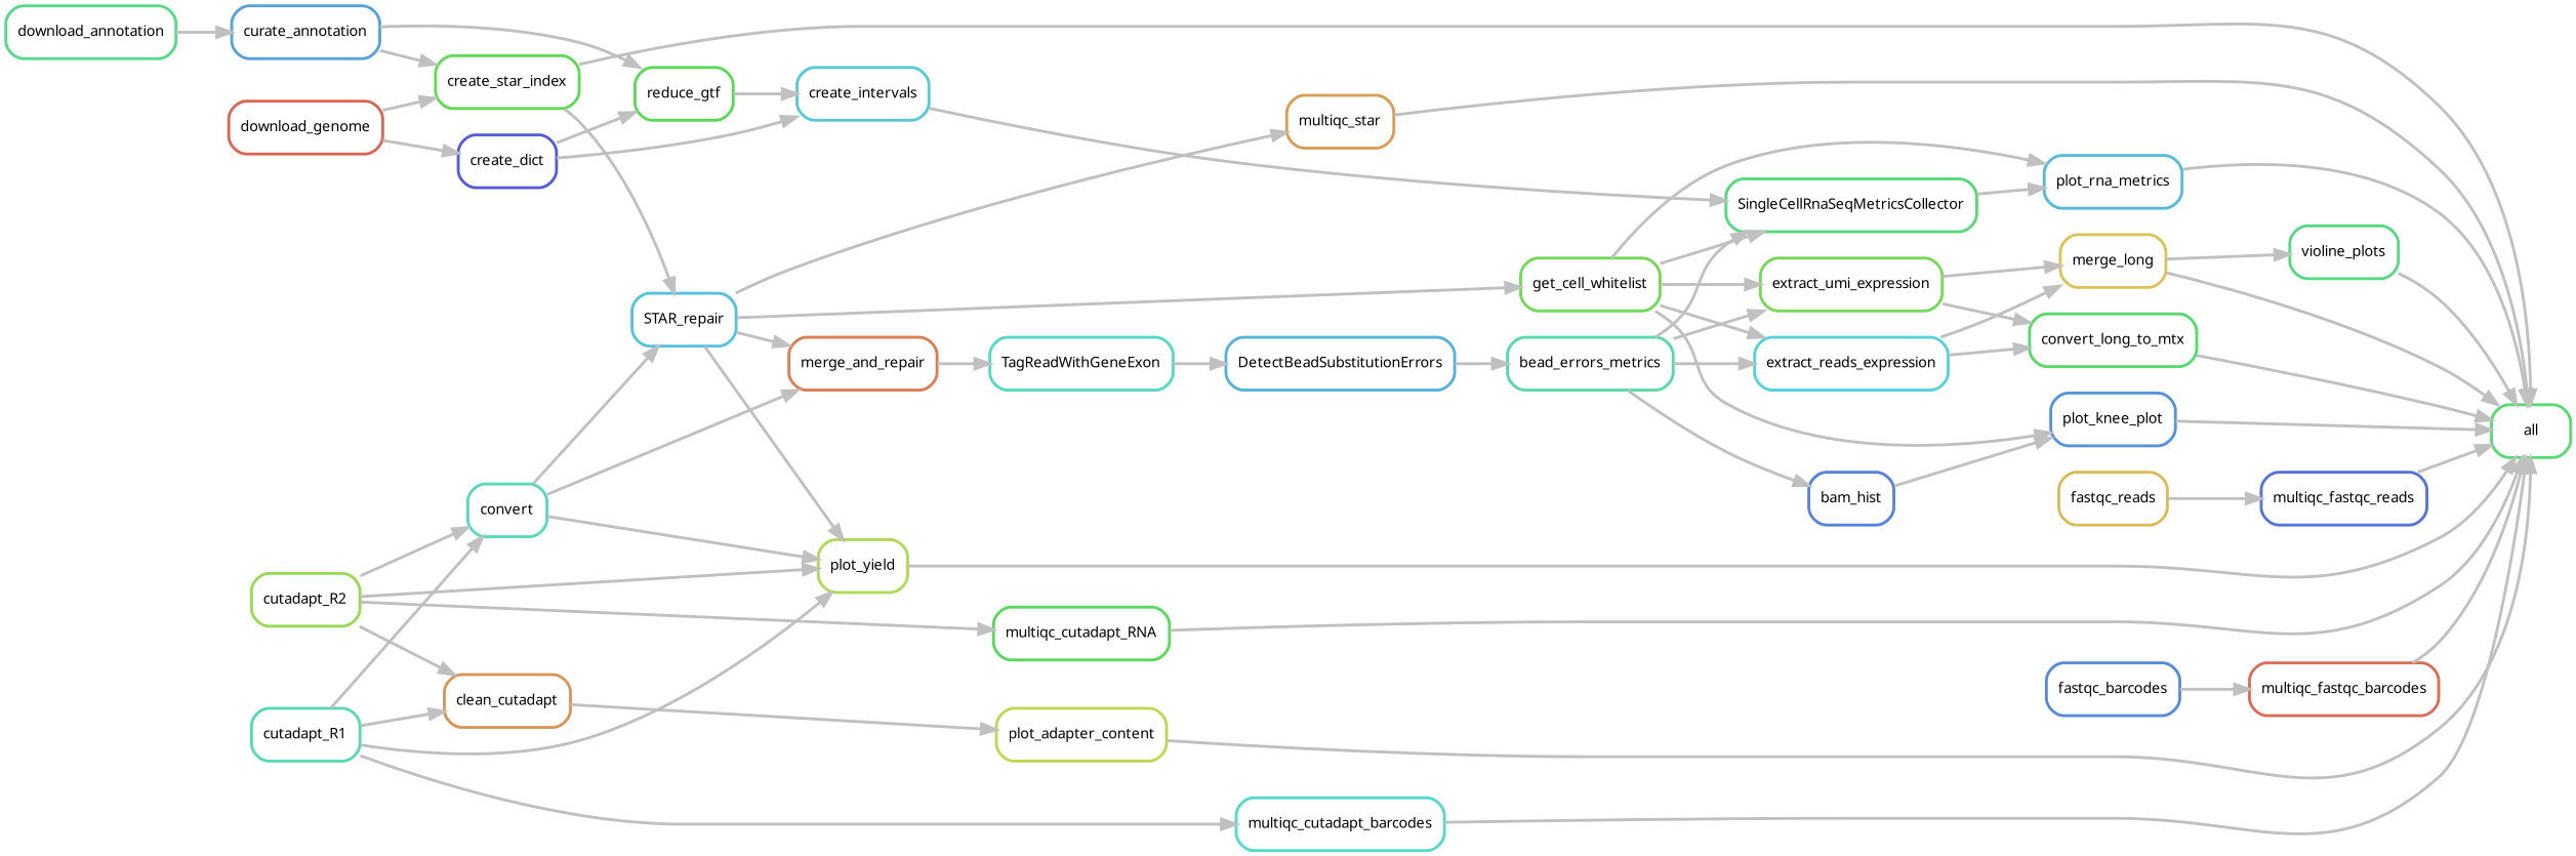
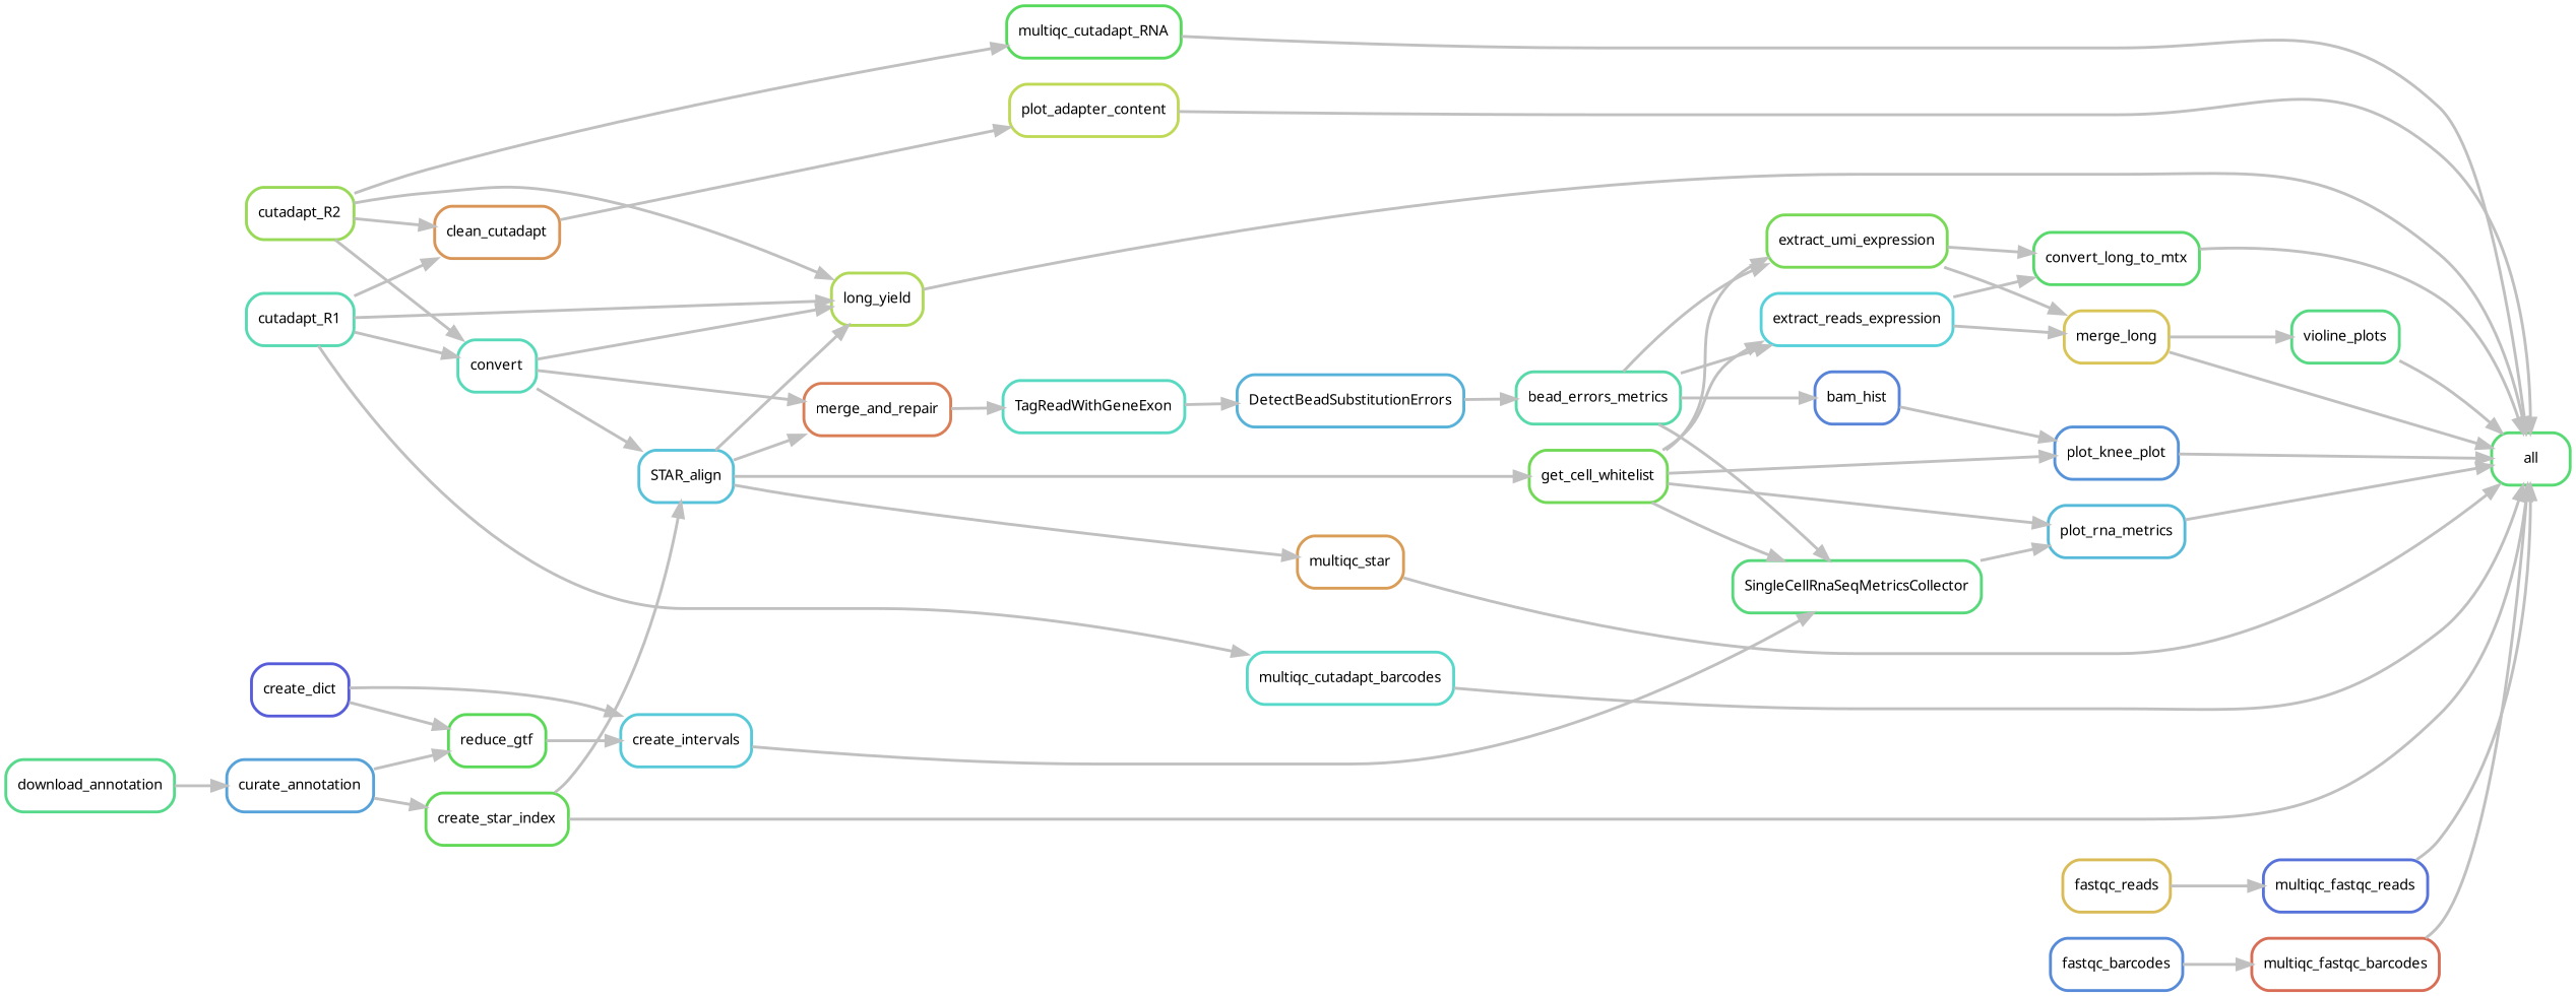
  digraph {
    bgcolor=white
    rankdir=LR
    node [fontname=sans fontsize=10 penwidth=2 shape=box style=rounded]
    edge [color=grey penwidth=2]
    n1 [color="0.37 0.6 0.85" label=all]
    n2 [color="0.59 0.6 0.85" label=plot_knee_plot]
    n3 [color="0.36 0.6 0.85" label=convert_long_to_mtx]
    n4 [color="0.54 0.6 0.85" label=plot_rna_metrics]
    n5 [color="0.34 0.6 0.85" label=multiqc_cutadapt_RNA]
    n6 [color="0.14 0.6 0.85" label=merge_long]
    n7 [color="0.39 0.6 0.85" label=violine_plots]
    n8 [color="0.09 0.6 0.85" label=multiqc_star]
    n9 [color="0.63 0.6 0.85" label=multiqc_fastqc_reads]
    n10 [color="0.32 0.6 0.85" label=create_star_index]
-   n11 [color="0.53 0.6 0.85" label=STAR_repair]
-   n12 [color="0.22 0.6 0.85" label=plot_yield]
+   n11 [color="0.53 0.6 0.85" label=STAR_align]
+   n12 [color="0.22 0.6 0.85" label=long_yield]
    n13 [color="0.30 0.6 0.85" label=get_cell_whitelist]
    n14 [color="0.05 0.6 0.85" label=merge_and_repair]
    n15 [color="0.03 0.6 0.85" label=multiqc_fastqc_barcodes]
    n16 [color="0.20 0.6 0.85" label=plot_adapter_content]
    n17 [color="0.48 0.6 0.85" label=multiqc_cutadapt_barcodes]
    n18 [color="0.51 0.6 0.85" label=extract_reads_expression]
    n19 [color="0.38 0.6 0.85" label=SingleCellRnaSeqMetricsCollector]
    n20 [color="0.29 0.6 0.85" label=extract_umi_expression]
    n21 [color="0.61 0.6 0.85" label=bam_hist]
    n22 [color="0.25 0.6 0.85" label=cutadapt_R2]
    n23 [color="0.46 0.6 0.85" label=convert]
    n24 [color="0.08 0.6 0.85" label=clean_cutadapt]
    n25 [color="0.47 0.6 0.85" label=TagReadWithGeneExon]
    n26 [color="0.13 0.6 0.85" label=fastqc_reads]
-   n27 [color="0.02 0.6 0.85" label=download_genome]
    n28 [color="0.66 0.6 0.85" label=create_dict]
    n29 [color="0.33 0.6 0.85" label=reduce_gtf]
    n30 [color="0.52 0.6 0.85" label=create_intervals]
    n31 [color="0.57 0.6 0.85" label=curate_annotation]
    n32 [color="0.60 0.6 0.85" label=fastqc_barcodes]
    n33 [color="0.45 0.6 0.85" label=cutadapt_R1]
    n34 [color="0.55 0.6 0.85" label=DetectBeadSubstitutionErrors]
    n35 [color="0.44 0.6 0.85" label=bead_errors_metrics]
    n36 [color="0.40 0.6 0.85" label=download_annotation]
    n2 -> n1
    n3 -> n1
    n4 -> n1
    n5 -> n1
    n6 -> n1
    n6 -> n7
    n7 -> n1
    n8 -> n1
    n9 -> n1
    n10 -> n1
    n10 -> n11
    n11 -> n8
    n11 -> n12
    n11 -> n13
    n11 -> n14
    n12 -> n1
    n13 -> n2
    n13 -> n4
    n13 -> n18
    n13 -> n19
    n13 -> n20
    n14 -> n25
    n15 -> n1
    n16 -> n1
    n17 -> n1
    n18 -> n3
    n18 -> n6
    n19 -> n4
    n20 -> n3
    n20 -> n6
    n21 -> n2
    n22 -> n5
    n22 -> n12
    n22 -> n23
    n22 -> n24
    n23 -> n11
    n23 -> n12
    n23 -> n14
    n24 -> n16
    n25 -> n34
    n26 -> n9
-   n27 -> n10
-   n27 -> n28
    n28 -> n29
    n28 -> n30
    n29 -> n30
    n30 -> n19
    n31 -> n10
    n31 -> n29
    n32 -> n15
    n33 -> n12
    n33 -> n17
    n33 -> n23
    n33 -> n24
    n34 -> n35
    n35 -> n18
    n35 -> n19
    n35 -> n20
    n35 -> n21
    n36 -> n31
  }
